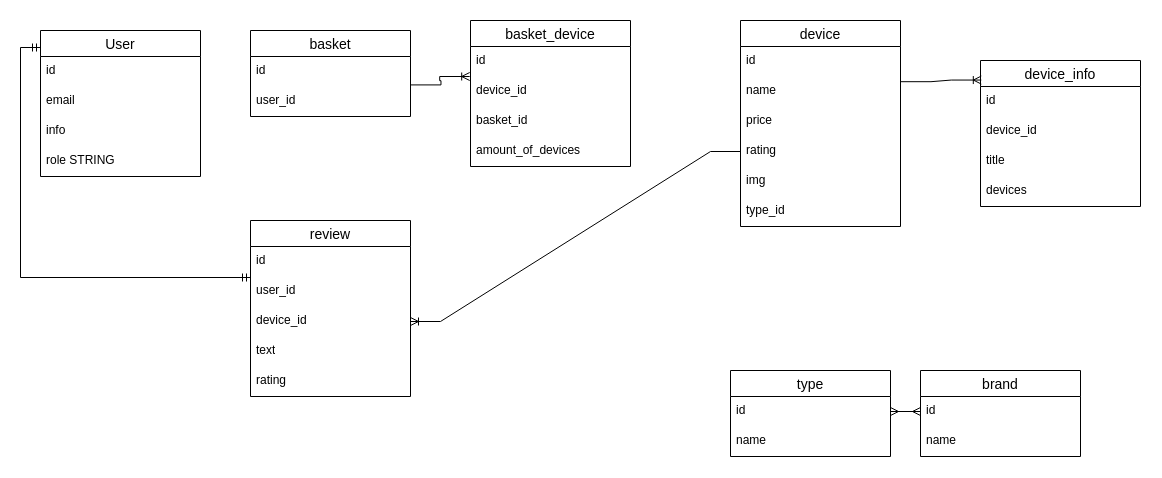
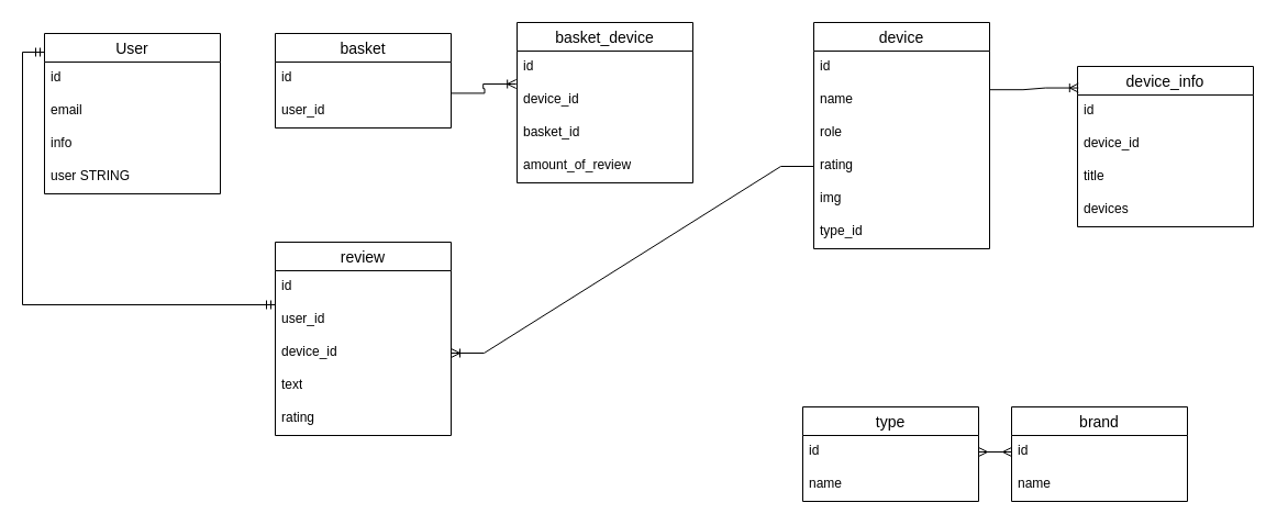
  <mxCell id="0" />
  <mxCell id="1" parent="0" />
  <mxCell id="2" value="User" style="swimlane;fontStyle=0;childLayout=stackLayout;horizontal=1;startSize=26;horizontalStack=0;resizeParent=1;resizeParentMax=0;resizeLast=0;collapsible=1;marginBottom=0;align=center;fontSize=14;" parent="1" vertex="1"><mxGeometry x="40" y="30" width="160" height="146" as="geometry"><mxRectangle x="460" y="180" width="70" height="30" as="alternateBounds" /></mxGeometry></mxCell>
  <mxCell id="3" value="id" style="text;strokeColor=none;fillColor=none;spacingLeft=4;spacingRight=4;overflow=hidden;rotatable=0;points=[[0,0.5],[1,0.5]];portConstraint=eastwest;fontSize=12;whiteSpace=wrap;html=1;" parent="2" vertex="1"><mxGeometry y="26" width="160" height="30" as="geometry" /></mxCell>
  <mxCell id="4" value="email" style="text;strokeColor=none;fillColor=none;spacingLeft=4;spacingRight=4;overflow=hidden;rotatable=0;points=[[0,0.5],[1,0.5]];portConstraint=eastwest;fontSize=12;whiteSpace=wrap;html=1;" parent="2" vertex="1"><mxGeometry y="56" width="160" height="30" as="geometry" /></mxCell>
  <mxCell id="5" value="info" style="text;strokeColor=none;fillColor=none;spacingLeft=4;spacingRight=4;overflow=hidden;rotatable=0;points=[[0,0.5],[1,0.5]];portConstraint=eastwest;fontSize=12;whiteSpace=wrap;html=1;" parent="2" vertex="1"><mxGeometry y="86" width="160" height="30" as="geometry" /></mxCell>
- <mxCell id="6" value="role STRING" style="text;strokeColor=none;fillColor=none;spacingLeft=4;spacingRight=4;overflow=hidden;rotatable=0;points=[[0,0.5],[1,0.5]];portConstraint=eastwest;fontSize=12;whiteSpace=wrap;html=1;" vertex="1" parent="2"><mxGeometry y="116" width="160" height="30" as="geometry" /></mxCell>
+ <mxCell id="6" value="user STRING" style="text;strokeColor=none;fillColor=none;spacingLeft=4;spacingRight=4;overflow=hidden;rotatable=0;points=[[0,0.5],[1,0.5]];portConstraint=eastwest;fontSize=12;whiteSpace=wrap;html=1;" vertex="1" parent="2"><mxGeometry y="116" width="160" height="30" as="geometry" /></mxCell>
  <mxCell id="7" value="basket" style="swimlane;fontStyle=0;childLayout=stackLayout;horizontal=1;startSize=26;horizontalStack=0;resizeParent=1;resizeParentMax=0;resizeLast=0;collapsible=1;marginBottom=0;align=center;fontSize=14;" vertex="1" parent="1"><mxGeometry x="250" y="30" width="160" height="86" as="geometry"><mxRectangle x="460" y="180" width="70" height="30" as="alternateBounds" /></mxGeometry></mxCell>
  <mxCell id="8" value="id" style="text;strokeColor=none;fillColor=none;spacingLeft=4;spacingRight=4;overflow=hidden;rotatable=0;points=[[0,0.5],[1,0.5]];portConstraint=eastwest;fontSize=12;whiteSpace=wrap;html=1;" vertex="1" parent="7"><mxGeometry y="26" width="160" height="30" as="geometry" /></mxCell>
  <mxCell id="9" value="user_id" style="text;strokeColor=none;fillColor=none;spacingLeft=4;spacingRight=4;overflow=hidden;rotatable=0;points=[[0,0.5],[1,0.5]];portConstraint=eastwest;fontSize=12;whiteSpace=wrap;html=1;" vertex="1" parent="7"><mxGeometry y="56" width="160" height="30" as="geometry" /></mxCell>
  <mxCell id="10" value="device" style="swimlane;fontStyle=0;childLayout=stackLayout;horizontal=1;startSize=26;horizontalStack=0;resizeParent=1;resizeParentMax=0;resizeLast=0;collapsible=1;marginBottom=0;align=center;fontSize=14;" vertex="1" parent="1"><mxGeometry x="740" y="20" width="160" height="206" as="geometry"><mxRectangle x="460" y="180" width="70" height="30" as="alternateBounds" /></mxGeometry></mxCell>
  <mxCell id="11" value="id" style="text;strokeColor=none;fillColor=none;spacingLeft=4;spacingRight=4;overflow=hidden;rotatable=0;points=[[0,0.5],[1,0.5]];portConstraint=eastwest;fontSize=12;whiteSpace=wrap;html=1;" vertex="1" parent="10"><mxGeometry y="26" width="160" height="30" as="geometry" /></mxCell>
  <mxCell id="12" value="name" style="text;strokeColor=none;fillColor=none;spacingLeft=4;spacingRight=4;overflow=hidden;rotatable=0;points=[[0,0.5],[1,0.5]];portConstraint=eastwest;fontSize=12;whiteSpace=wrap;html=1;" vertex="1" parent="10"><mxGeometry y="56" width="160" height="30" as="geometry" /></mxCell>
- <mxCell id="13" value="price" style="text;strokeColor=none;fillColor=none;spacingLeft=4;spacingRight=4;overflow=hidden;rotatable=0;points=[[0,0.5],[1,0.5]];portConstraint=eastwest;fontSize=12;whiteSpace=wrap;html=1;" vertex="1" parent="10"><mxGeometry y="86" width="160" height="30" as="geometry" /></mxCell>
+ <mxCell id="13" value="role" style="text;strokeColor=none;fillColor=none;spacingLeft=4;spacingRight=4;overflow=hidden;rotatable=0;points=[[0,0.5],[1,0.5]];portConstraint=eastwest;fontSize=12;whiteSpace=wrap;html=1;" vertex="1" parent="10"><mxGeometry y="86" width="160" height="30" as="geometry" /></mxCell>
  <mxCell id="14" value="rating" style="text;strokeColor=none;fillColor=none;spacingLeft=4;spacingRight=4;overflow=hidden;rotatable=0;points=[[0,0.5],[1,0.5]];portConstraint=eastwest;fontSize=12;whiteSpace=wrap;html=1;" vertex="1" parent="10"><mxGeometry y="116" width="160" height="30" as="geometry" /></mxCell>
  <mxCell id="15" value="img" style="text;strokeColor=none;fillColor=none;spacingLeft=4;spacingRight=4;overflow=hidden;rotatable=0;points=[[0,0.5],[1,0.5]];portConstraint=eastwest;fontSize=12;whiteSpace=wrap;html=1;" vertex="1" parent="10"><mxGeometry y="146" width="160" height="30" as="geometry" /></mxCell>
  <mxCell id="16" value="type_id" style="text;strokeColor=none;fillColor=none;spacingLeft=4;spacingRight=4;overflow=hidden;rotatable=0;points=[[0,0.5],[1,0.5]];portConstraint=eastwest;fontSize=12;whiteSpace=wrap;html=1;" vertex="1" parent="10"><mxGeometry y="176" width="160" height="30" as="geometry" /></mxCell>
  <mxCell id="17" value="type" style="swimlane;fontStyle=0;childLayout=stackLayout;horizontal=1;startSize=26;horizontalStack=0;resizeParent=1;resizeParentMax=0;resizeLast=0;collapsible=1;marginBottom=0;align=center;fontSize=14;" vertex="1" parent="1"><mxGeometry x="730" y="370" width="160" height="86" as="geometry" /></mxCell>
  <mxCell id="18" value="id" style="text;strokeColor=none;fillColor=none;spacingLeft=4;spacingRight=4;overflow=hidden;rotatable=0;points=[[0,0.5],[1,0.5]];portConstraint=eastwest;fontSize=12;whiteSpace=wrap;html=1;" vertex="1" parent="17"><mxGeometry y="26" width="160" height="30" as="geometry" /></mxCell>
  <mxCell id="19" value="name" style="text;strokeColor=none;fillColor=none;spacingLeft=4;spacingRight=4;overflow=hidden;rotatable=0;points=[[0,0.5],[1,0.5]];portConstraint=eastwest;fontSize=12;whiteSpace=wrap;html=1;" vertex="1" parent="17"><mxGeometry y="56" width="160" height="30" as="geometry" /></mxCell>
  <mxCell id="20" value="brand" style="swimlane;fontStyle=0;childLayout=stackLayout;horizontal=1;startSize=26;horizontalStack=0;resizeParent=1;resizeParentMax=0;resizeLast=0;collapsible=1;marginBottom=0;align=center;fontSize=14;" vertex="1" parent="1"><mxGeometry x="920" y="370" width="160" height="86" as="geometry" /></mxCell>
  <mxCell id="21" value="id" style="text;strokeColor=none;fillColor=none;spacingLeft=4;spacingRight=4;overflow=hidden;rotatable=0;points=[[0,0.5],[1,0.5]];portConstraint=eastwest;fontSize=12;whiteSpace=wrap;html=1;" vertex="1" parent="20"><mxGeometry y="26" width="160" height="30" as="geometry" /></mxCell>
  <mxCell id="22" value="name" style="text;strokeColor=none;fillColor=none;spacingLeft=4;spacingRight=4;overflow=hidden;rotatable=0;points=[[0,0.5],[1,0.5]];portConstraint=eastwest;fontSize=12;whiteSpace=wrap;html=1;" vertex="1" parent="20"><mxGeometry y="56" width="160" height="30" as="geometry" /></mxCell>
  <mxCell id="23" value="" style="edgeStyle=entityRelationEdgeStyle;fontSize=12;html=1;endArrow=ERmany;startArrow=ERmany;rounded=0;exitX=1;exitY=0.5;exitDx=0;exitDy=0;entryX=0;entryY=0.5;entryDx=0;entryDy=0;" edge="1" parent="1" source="18" target="21"><mxGeometry width="100" height="100" relative="1" as="geometry"><mxPoint x="170" y="520" as="sourcePoint" /><mxPoint x="270" y="420" as="targetPoint" /></mxGeometry></mxCell>
  <mxCell id="24" value="device_info" style="swimlane;fontStyle=0;childLayout=stackLayout;horizontal=1;startSize=26;horizontalStack=0;resizeParent=1;resizeParentMax=0;resizeLast=0;collapsible=1;marginBottom=0;align=center;fontSize=14;" vertex="1" parent="1"><mxGeometry x="980" y="60" width="160" height="146" as="geometry" /></mxCell>
  <mxCell id="25" value="id" style="text;strokeColor=none;fillColor=none;spacingLeft=4;spacingRight=4;overflow=hidden;rotatable=0;points=[[0,0.5],[1,0.5]];portConstraint=eastwest;fontSize=12;whiteSpace=wrap;html=1;" vertex="1" parent="24"><mxGeometry y="26" width="160" height="30" as="geometry" /></mxCell>
  <mxCell id="26" value="device_id" style="text;strokeColor=none;fillColor=none;spacingLeft=4;spacingRight=4;overflow=hidden;rotatable=0;points=[[0,0.5],[1,0.5]];portConstraint=eastwest;fontSize=12;whiteSpace=wrap;html=1;" vertex="1" parent="24"><mxGeometry y="56" width="160" height="30" as="geometry" /></mxCell>
  <mxCell id="27" value="title" style="text;strokeColor=none;fillColor=none;spacingLeft=4;spacingRight=4;overflow=hidden;rotatable=0;points=[[0,0.5],[1,0.5]];portConstraint=eastwest;fontSize=12;whiteSpace=wrap;html=1;" vertex="1" parent="24"><mxGeometry y="86" width="160" height="30" as="geometry" /></mxCell>
  <mxCell id="28" value="devices" style="text;strokeColor=none;fillColor=none;spacingLeft=4;spacingRight=4;overflow=hidden;rotatable=0;points=[[0,0.5],[1,0.5]];portConstraint=eastwest;fontSize=12;whiteSpace=wrap;html=1;" vertex="1" parent="24"><mxGeometry y="116" width="160" height="30" as="geometry" /></mxCell>
  <mxCell id="29" value="" style="edgeStyle=entityRelationEdgeStyle;fontSize=12;html=1;endArrow=ERoneToMany;rounded=0;entryX=0.005;entryY=0.134;entryDx=0;entryDy=0;entryPerimeter=0;exitX=1.003;exitY=0.173;exitDx=0;exitDy=0;exitPerimeter=0;" edge="1" parent="1" source="12" target="24"><mxGeometry width="100" height="100" relative="1" as="geometry"><mxPoint x="420" y="220" as="sourcePoint" /><mxPoint x="510" y="120" as="targetPoint" /><Array as="points"><mxPoint x="441" y="210" /><mxPoint x="450" y="200" /><mxPoint x="450" y="190" /></Array></mxGeometry></mxCell>
  <mxCell id="30" value="basket_device" style="swimlane;fontStyle=0;childLayout=stackLayout;horizontal=1;startSize=26;horizontalStack=0;resizeParent=1;resizeParentMax=0;resizeLast=0;collapsible=1;marginBottom=0;align=center;fontSize=14;" vertex="1" parent="1"><mxGeometry x="470" y="20" width="160" height="146" as="geometry" /></mxCell>
  <mxCell id="31" value="id" style="text;strokeColor=none;fillColor=none;spacingLeft=4;spacingRight=4;overflow=hidden;rotatable=0;points=[[0,0.5],[1,0.5]];portConstraint=eastwest;fontSize=12;whiteSpace=wrap;html=1;" vertex="1" parent="30"><mxGeometry y="26" width="160" height="30" as="geometry" /></mxCell>
  <mxCell id="32" value="device_id" style="text;strokeColor=none;fillColor=none;spacingLeft=4;spacingRight=4;overflow=hidden;rotatable=0;points=[[0,0.5],[1,0.5]];portConstraint=eastwest;fontSize=12;whiteSpace=wrap;html=1;" vertex="1" parent="30"><mxGeometry y="56" width="160" height="30" as="geometry" /></mxCell>
  <mxCell id="33" value="basket_id" style="text;strokeColor=none;fillColor=none;spacingLeft=4;spacingRight=4;overflow=hidden;rotatable=0;points=[[0,0.5],[1,0.5]];portConstraint=eastwest;fontSize=12;whiteSpace=wrap;html=1;" vertex="1" parent="30"><mxGeometry y="86" width="160" height="30" as="geometry" /></mxCell>
- <mxCell id="34" value="amount_of_devices" style="text;strokeColor=none;fillColor=none;spacingLeft=4;spacingRight=4;overflow=hidden;rotatable=0;points=[[0,0.5],[1,0.5]];portConstraint=eastwest;fontSize=12;whiteSpace=wrap;html=1;" vertex="1" parent="30"><mxGeometry y="116" width="160" height="30" as="geometry" /></mxCell>
+ <mxCell id="34" value="amount_of_review" style="text;strokeColor=none;fillColor=none;spacingLeft=4;spacingRight=4;overflow=hidden;rotatable=0;points=[[0,0.5],[1,0.5]];portConstraint=eastwest;fontSize=12;whiteSpace=wrap;html=1;" vertex="1" parent="30"><mxGeometry y="116" width="160" height="30" as="geometry" /></mxCell>
  <mxCell id="35" value="" style="edgeStyle=entityRelationEdgeStyle;fontSize=12;html=1;endArrow=ERoneToMany;rounded=0;exitX=1.003;exitY=0.947;exitDx=0;exitDy=0;exitPerimeter=0;entryX=-0.005;entryY=0;entryDx=0;entryDy=0;entryPerimeter=0;" edge="1" parent="1" source="8" target="32"><mxGeometry width="100" height="100" relative="1" as="geometry"><mxPoint x="420" y="190" as="sourcePoint" /><mxPoint x="520" y="90" as="targetPoint" /></mxGeometry></mxCell>
  <mxCell id="36" value="review" style="swimlane;fontStyle=0;childLayout=stackLayout;horizontal=1;startSize=26;horizontalStack=0;resizeParent=1;resizeParentMax=0;resizeLast=0;collapsible=1;marginBottom=0;align=center;fontSize=14;" vertex="1" parent="1"><mxGeometry x="250" y="220" width="160" height="176" as="geometry" /></mxCell>
  <mxCell id="37" value="id" style="text;strokeColor=none;fillColor=none;spacingLeft=4;spacingRight=4;overflow=hidden;rotatable=0;points=[[0,0.5],[1,0.5]];portConstraint=eastwest;fontSize=12;whiteSpace=wrap;html=1;" vertex="1" parent="36"><mxGeometry y="26" width="160" height="30" as="geometry" /></mxCell>
  <mxCell id="38" value="user_id" style="text;strokeColor=none;fillColor=none;spacingLeft=4;spacingRight=4;overflow=hidden;rotatable=0;points=[[0,0.5],[1,0.5]];portConstraint=eastwest;fontSize=12;whiteSpace=wrap;html=1;" vertex="1" parent="36"><mxGeometry y="56" width="160" height="30" as="geometry" /></mxCell>
  <mxCell id="39" value="device_id" style="text;strokeColor=none;fillColor=none;spacingLeft=4;spacingRight=4;overflow=hidden;rotatable=0;points=[[0,0.5],[1,0.5]];portConstraint=eastwest;fontSize=12;whiteSpace=wrap;html=1;" vertex="1" parent="36"><mxGeometry y="86" width="160" height="30" as="geometry" /></mxCell>
  <mxCell id="40" value="text" style="text;strokeColor=none;fillColor=none;spacingLeft=4;spacingRight=4;overflow=hidden;rotatable=0;points=[[0,0.5],[1,0.5]];portConstraint=eastwest;fontSize=12;whiteSpace=wrap;html=1;" vertex="1" parent="36"><mxGeometry y="116" width="160" height="30" as="geometry" /></mxCell>
  <mxCell id="41" value="rating" style="text;strokeColor=none;fillColor=none;spacingLeft=4;spacingRight=4;overflow=hidden;rotatable=0;points=[[0,0.5],[1,0.5]];portConstraint=eastwest;fontSize=12;whiteSpace=wrap;html=1;" vertex="1" parent="36"><mxGeometry y="146" width="160" height="30" as="geometry" /></mxCell>
  <mxCell id="42" value="" style="edgeStyle=orthogonalEdgeStyle;fontSize=12;html=1;endArrow=ERmandOne;startArrow=ERmandOne;rounded=0;" edge="1" parent="1" target="2"><mxGeometry width="100" height="100" relative="1" as="geometry"><mxPoint x="250" y="277" as="sourcePoint" /><mxPoint x="240" y="220" as="targetPoint" /><Array as="points"><mxPoint x="20" y="277" /><mxPoint x="20" y="47" /></Array></mxGeometry></mxCell>
  <mxCell id="43" value="" style="edgeStyle=entityRelationEdgeStyle;fontSize=12;html=1;endArrow=ERoneToMany;rounded=0;entryX=1;entryY=0.5;entryDx=0;entryDy=0;exitX=0;exitY=0.5;exitDx=0;exitDy=0;" edge="1" parent="1" source="14" target="39"><mxGeometry width="100" height="100" relative="1" as="geometry"><mxPoint x="470" y="260" as="sourcePoint" /><mxPoint x="570" y="160" as="targetPoint" /></mxGeometry></mxCell>
